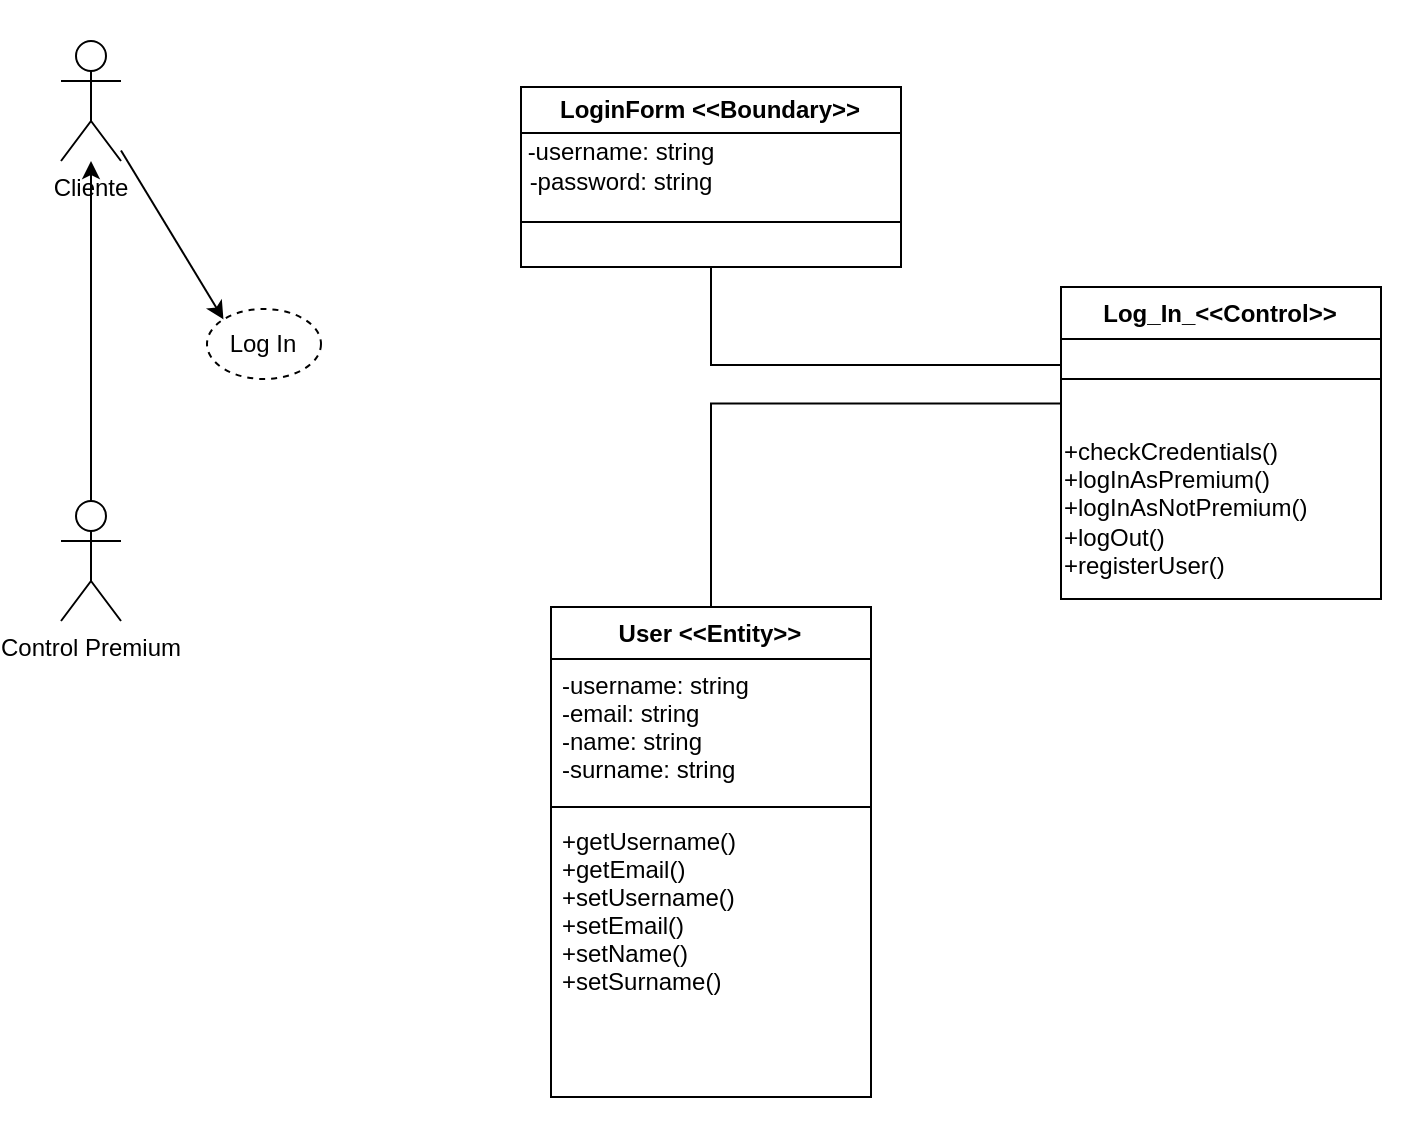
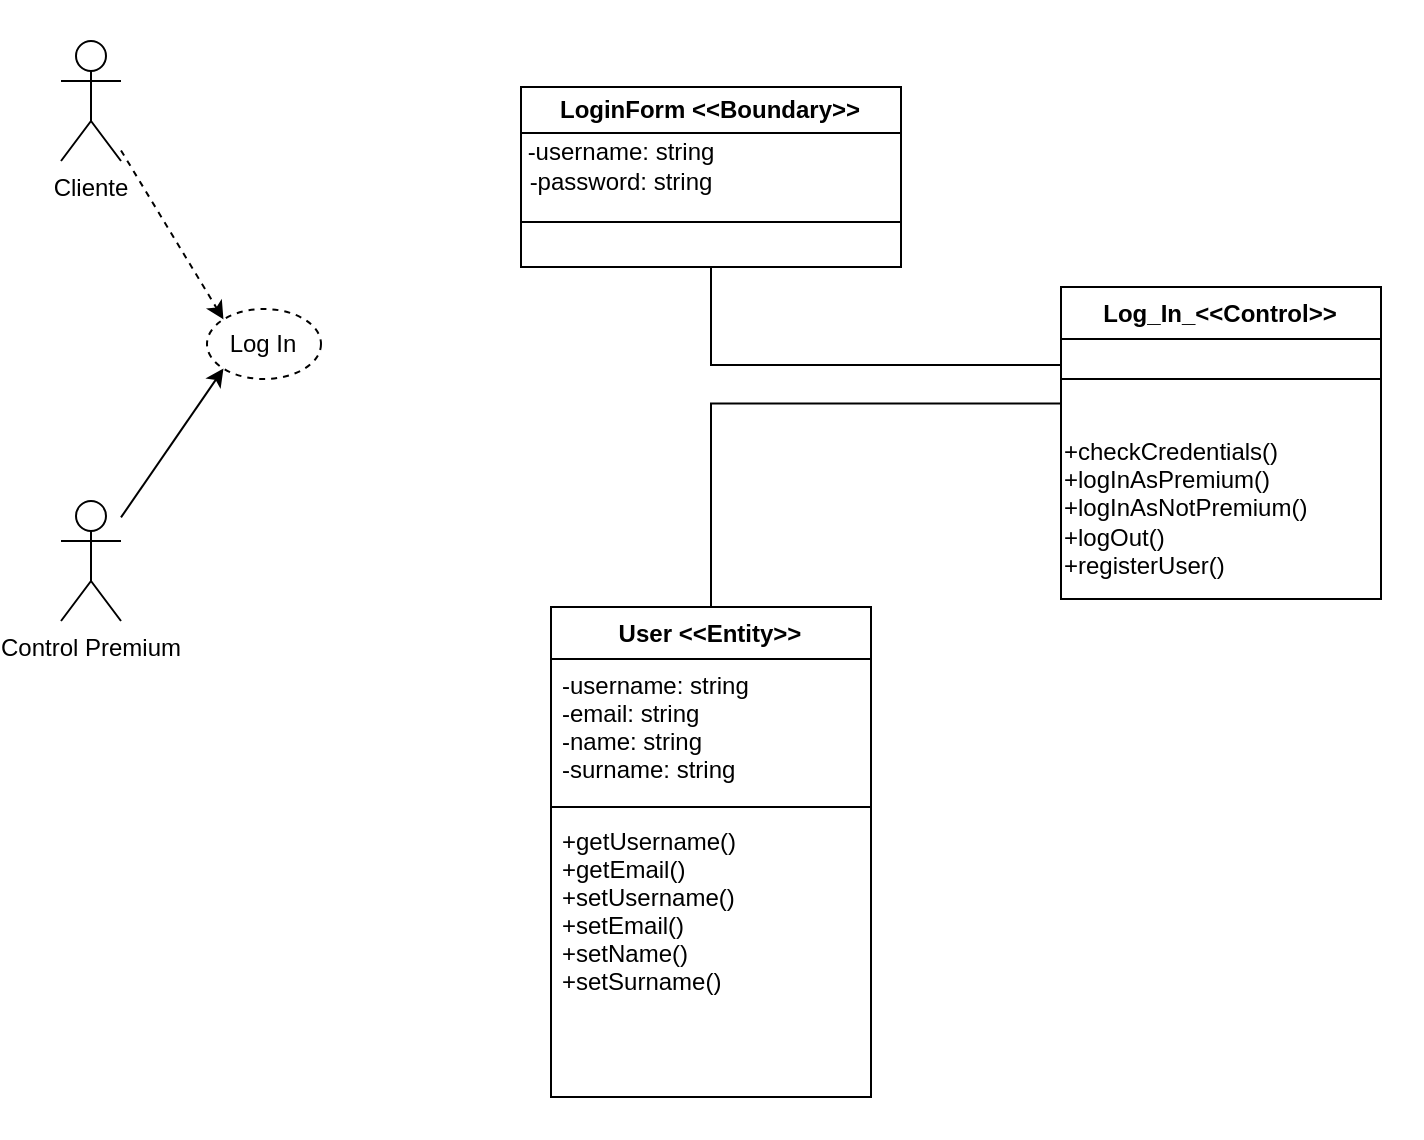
  <mxCell id="0" />
  <mxCell id="1" parent="0" />
  <mxCell id="2" value="Cliente&lt;br&gt;" style="shape=umlActor;verticalLabelPosition=bottom;verticalAlign=top;html=1;outlineConnect=0;" vertex="1" parent="1"><mxGeometry x="20" y="20" width="30" height="60" as="geometry" /></mxCell>
  <mxCell id="3" value="Control Premium" style="shape=umlActor;verticalLabelPosition=bottom;verticalAlign=top;html=1;outlineConnect=0;" vertex="1" parent="1"><mxGeometry x="20" y="250" width="30" height="60" as="geometry" /></mxCell>
  <mxCell id="4" value="Log In" style="ellipse;whiteSpace=wrap;html=1;dashed=1;" vertex="1" parent="1"><mxGeometry x="93" y="154" width="57" height="35" as="geometry" /></mxCell>
- <mxCell id="5" value="" style="endArrow=classic;html=1;rounded=0;entryX=0;entryY=0;entryDx=0;entryDy=0;" edge="1" parent="1" source="2" target="4"><mxGeometry width="50" height="50" relative="1" as="geometry"><mxPoint x="615" y="150" as="sourcePoint" /><mxPoint x="665" y="100" as="targetPoint" /></mxGeometry></mxCell>
- <mxCell id="6" value="" style="endArrow=classic;html=1;rounded=0;" edge="1" parent="1" source="3" target="2"><mxGeometry width="50" height="50" relative="1" as="geometry"><mxPoint x="615" y="150" as="sourcePoint" /><mxPoint x="665" y="100" as="targetPoint" /></mxGeometry></mxCell>
+ <mxCell id="5" value="" style="endArrow=classic;html=1;rounded=0;entryX=0;entryY=0;entryDx=0;entryDy=0;dashed=1;" edge="1" parent="1" source="2" target="4"><mxGeometry width="50" height="50" relative="1" as="geometry"><mxPoint x="615" y="150" as="sourcePoint" /><mxPoint x="665" y="100" as="targetPoint" /></mxGeometry></mxCell>
+ <mxCell id="6" value="" style="endArrow=classic;html=1;rounded=0;entryX=0;entryY=1;entryDx=0;entryDy=0;" edge="1" parent="1" source="3" target="4"><mxGeometry width="50" height="50" relative="1" as="geometry"><mxPoint x="615" y="150" as="sourcePoint" /><mxPoint x="665" y="100" as="targetPoint" /></mxGeometry></mxCell>
  <mxCell id="7" value="LoginForm &amp;lt;&amp;lt;Boundary&amp;gt;&amp;gt;" style="swimlane;whiteSpace=wrap;html=1;" vertex="1" parent="1"><mxGeometry x="250" y="43" width="190" height="90" as="geometry" /></mxCell>
  <mxCell id="8" value="-username: string&lt;br&gt;-password: string" style="text;html=1;align=center;verticalAlign=middle;resizable=0;points=[];autosize=1;strokeColor=none;fillColor=none;" vertex="1" parent="7"><mxGeometry x="-10" y="20" width="120" height="40" as="geometry" /></mxCell>
  <mxCell id="9" value="" style="endArrow=none;html=1;rounded=0;entryX=1;entryY=0.75;entryDx=0;entryDy=0;exitX=0;exitY=0.75;exitDx=0;exitDy=0;" edge="1" parent="1" source="7" target="7"><mxGeometry width="50" height="50" relative="1" as="geometry"><mxPoint x="350" y="253" as="sourcePoint" /><mxPoint x="400" y="203" as="targetPoint" /></mxGeometry></mxCell>
  <mxCell id="10" value="Log_In_&lt;&lt;Control&gt;&gt;" style="swimlane;fontStyle=1;align=center;verticalAlign=top;childLayout=stackLayout;horizontal=1;startSize=26;horizontalStack=0;resizeParent=1;resizeLast=0;collapsible=1;marginBottom=0;rounded=0;shadow=0;strokeWidth=1;" vertex="1" parent="1"><mxGeometry x="520" y="143" width="160" height="156" as="geometry"><mxRectangle x="340" y="380" width="170" height="26" as="alternateBounds" /></mxGeometry></mxCell>
  <mxCell id="11" value="" style="line;html=1;strokeWidth=1;align=left;verticalAlign=middle;spacingTop=-1;spacingLeft=3;spacingRight=3;rotatable=0;labelPosition=right;points=[];portConstraint=eastwest;" vertex="1" parent="10"><mxGeometry y="26" width="160" height="40" as="geometry" /></mxCell>
  <mxCell id="12" value="+checkCredentials()&lt;br&gt;+logInAsPremium()&lt;br&gt;+logInAsNotPremium()&lt;br&gt;+logOut()&lt;br&gt;+registerUser()" style="text;html=1;align=left;verticalAlign=middle;resizable=0;points=[];autosize=1;strokeColor=none;fillColor=none;" vertex="1" parent="10"><mxGeometry y="66" width="160" height="90" as="geometry" /></mxCell>
  <mxCell id="13" value="" style="endArrow=none;html=1;edgeStyle=orthogonalEdgeStyle;rounded=0;entryX=0;entryY=0.25;entryDx=0;entryDy=0;exitX=0.5;exitY=1;exitDx=0;exitDy=0;" edge="1" parent="1" source="7" target="10"><mxGeometry relative="1" as="geometry"><mxPoint x="290" y="203" as="sourcePoint" /><mxPoint x="450" y="203" as="targetPoint" /></mxGeometry></mxCell>
  <mxCell id="14" value="User &lt;&lt;Entity&gt;&gt;" style="swimlane;fontStyle=1;align=center;verticalAlign=top;childLayout=stackLayout;horizontal=1;startSize=26;horizontalStack=0;resizeParent=1;resizeLast=0;collapsible=1;marginBottom=0;rounded=0;shadow=0;strokeWidth=1;" vertex="1" parent="1"><mxGeometry x="265" y="303" width="160" height="245" as="geometry"><mxRectangle x="230" y="140" width="160" height="26" as="alternateBounds" /></mxGeometry></mxCell>
  <mxCell id="15" value="-username: string&#10;-email: string&#10;-name: string&#10;-surname: string&#10;" style="text;align=left;verticalAlign=top;spacingLeft=4;spacingRight=4;overflow=hidden;rotatable=0;points=[[0,0.5],[1,0.5]];portConstraint=eastwest;" vertex="1" parent="14"><mxGeometry y="26" width="160" height="70" as="geometry" /></mxCell>
  <mxCell id="16" value="" style="line;html=1;strokeWidth=1;align=left;verticalAlign=middle;spacingTop=-1;spacingLeft=3;spacingRight=3;rotatable=0;labelPosition=right;points=[];portConstraint=eastwest;" vertex="1" parent="14"><mxGeometry y="96" width="160" height="8" as="geometry" /></mxCell>
  <mxCell id="17" value="+getUsername()&#10;+getEmail()&#10;+setUsername()&#10;+setEmail()&#10;+setName()&#10;+setSurname()" style="text;align=left;verticalAlign=top;spacingLeft=4;spacingRight=4;overflow=hidden;rotatable=0;points=[[0,0.5],[1,0.5]];portConstraint=eastwest;" vertex="1" parent="14"><mxGeometry y="104" width="160" height="118" as="geometry" /></mxCell>
  <mxCell id="18" value="" style="endArrow=none;html=1;edgeStyle=orthogonalEdgeStyle;rounded=0;entryX=0;entryY=-0.086;entryDx=0;entryDy=0;entryPerimeter=0;exitX=0.5;exitY=0;exitDx=0;exitDy=0;" edge="1" parent="1" source="14" target="12"><mxGeometry relative="1" as="geometry"><mxPoint x="290" y="293" as="sourcePoint" /><mxPoint x="450" y="293" as="targetPoint" /></mxGeometry></mxCell>
